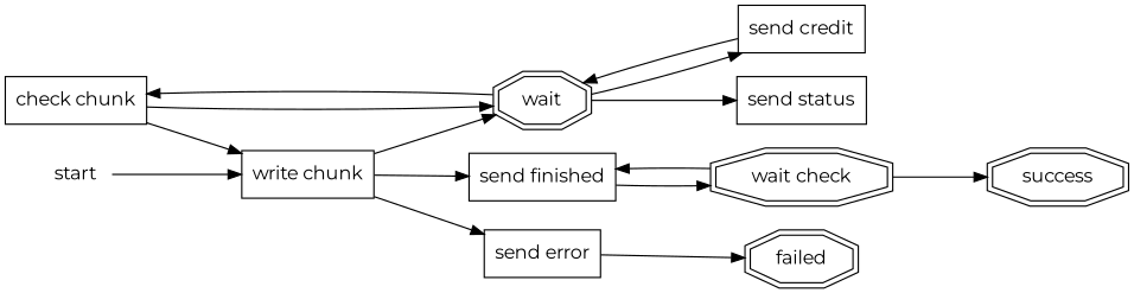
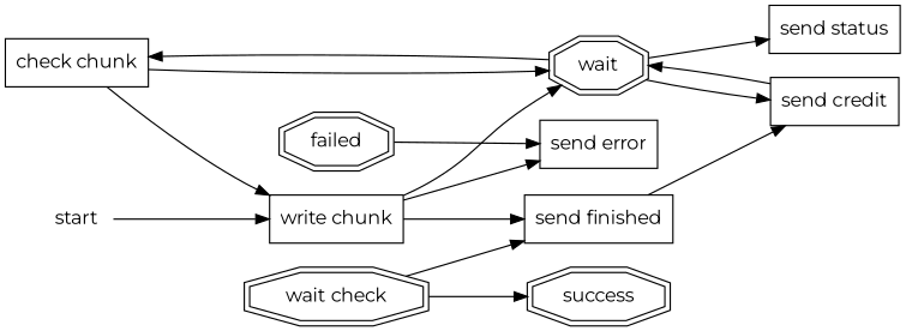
  digraph {
    fontname=Montserrat
    rankdir=LR
    ranksep=1
    node [fontname=Montserrat shape=rect]
    edge [fontname=Montserrat]
    n1 [label="check chunk"]
    n2 [label="write chunk"]
    n3 [label=wait shape=doubleoctagon]
    n4 [label="send finished"]
    n5 [label="send error"]
    n6 [label="send credit"]
    n7 [label="send status"]
    n8 [label="wait check" shape=doubleoctagon]
    failed [shape=doubleoctagon]
    success [shape=doubleoctagon]
    start [shape=none]
    n1 -> n2
    n1 -> n3
    n2 -> n3
    n2 -> n4
    n2 -> n5
    n3 -> n1
    n3 -> n6
    n3 -> n7
-   n4 -> n8
-   n5 -> failed
+   n4 -> n6
+   failed -> n5
    n6 -> n3
    n8 -> n4
    n8 -> success
    start -> n2
  }
